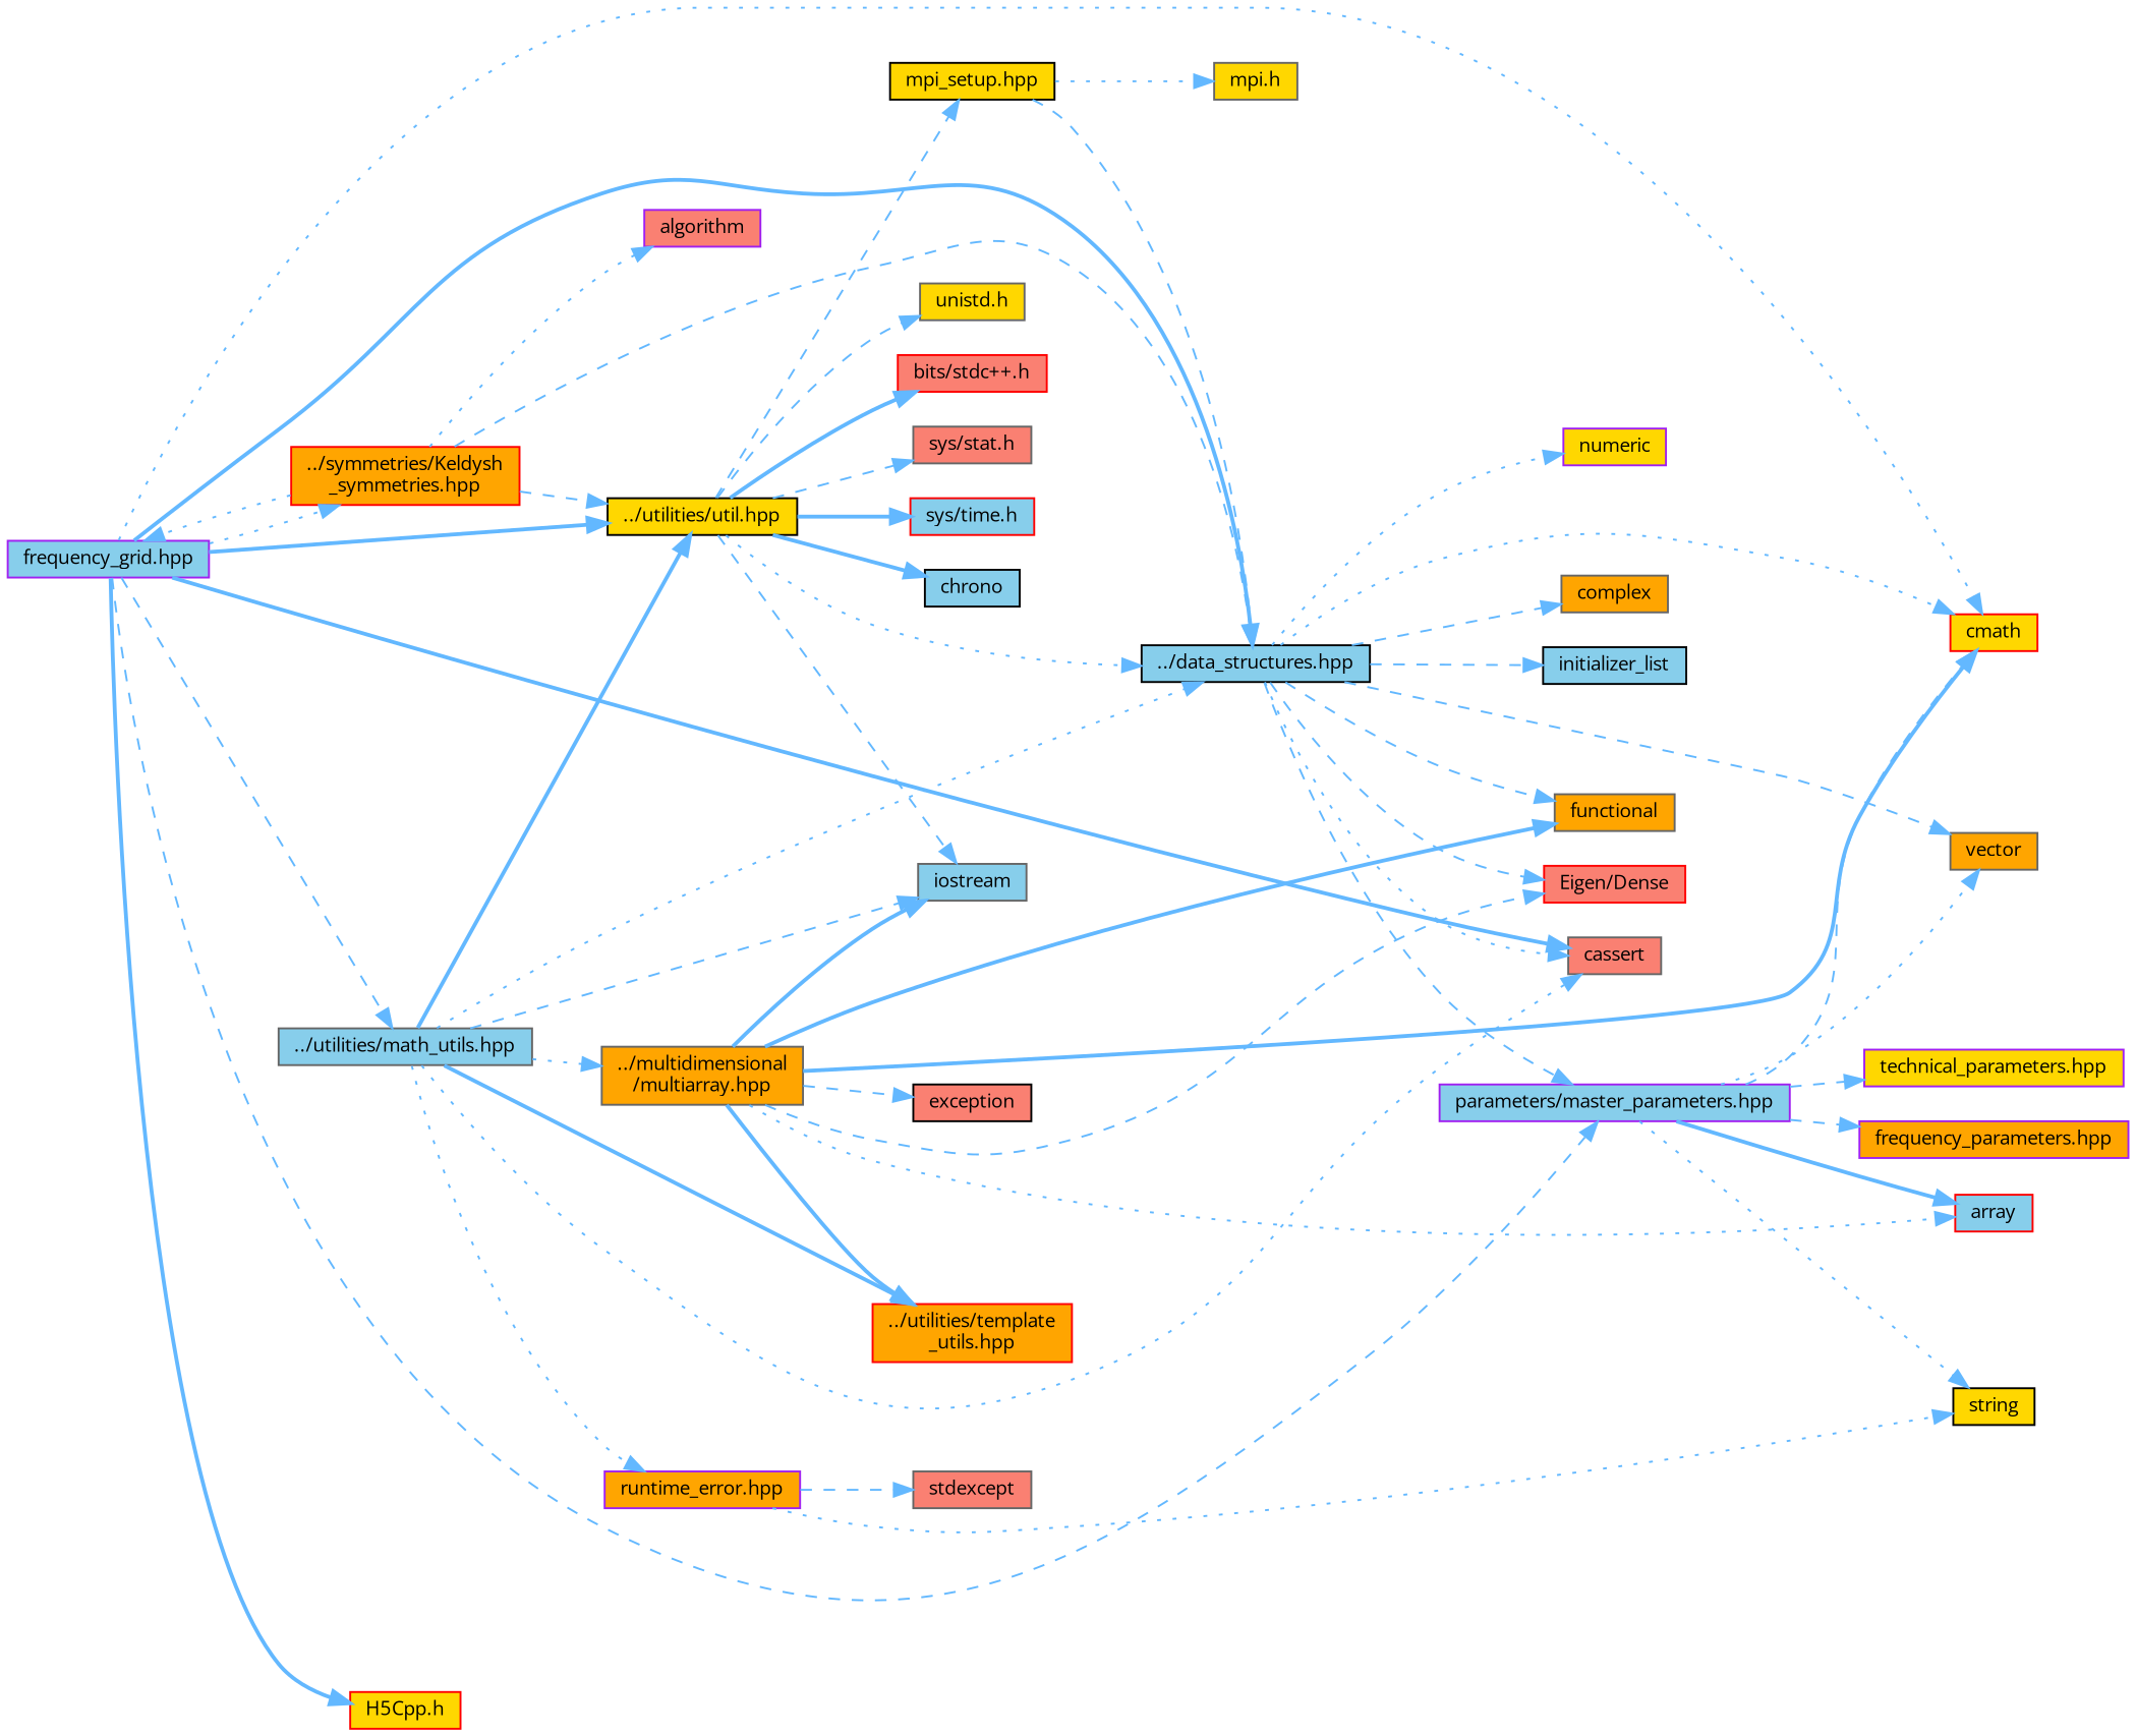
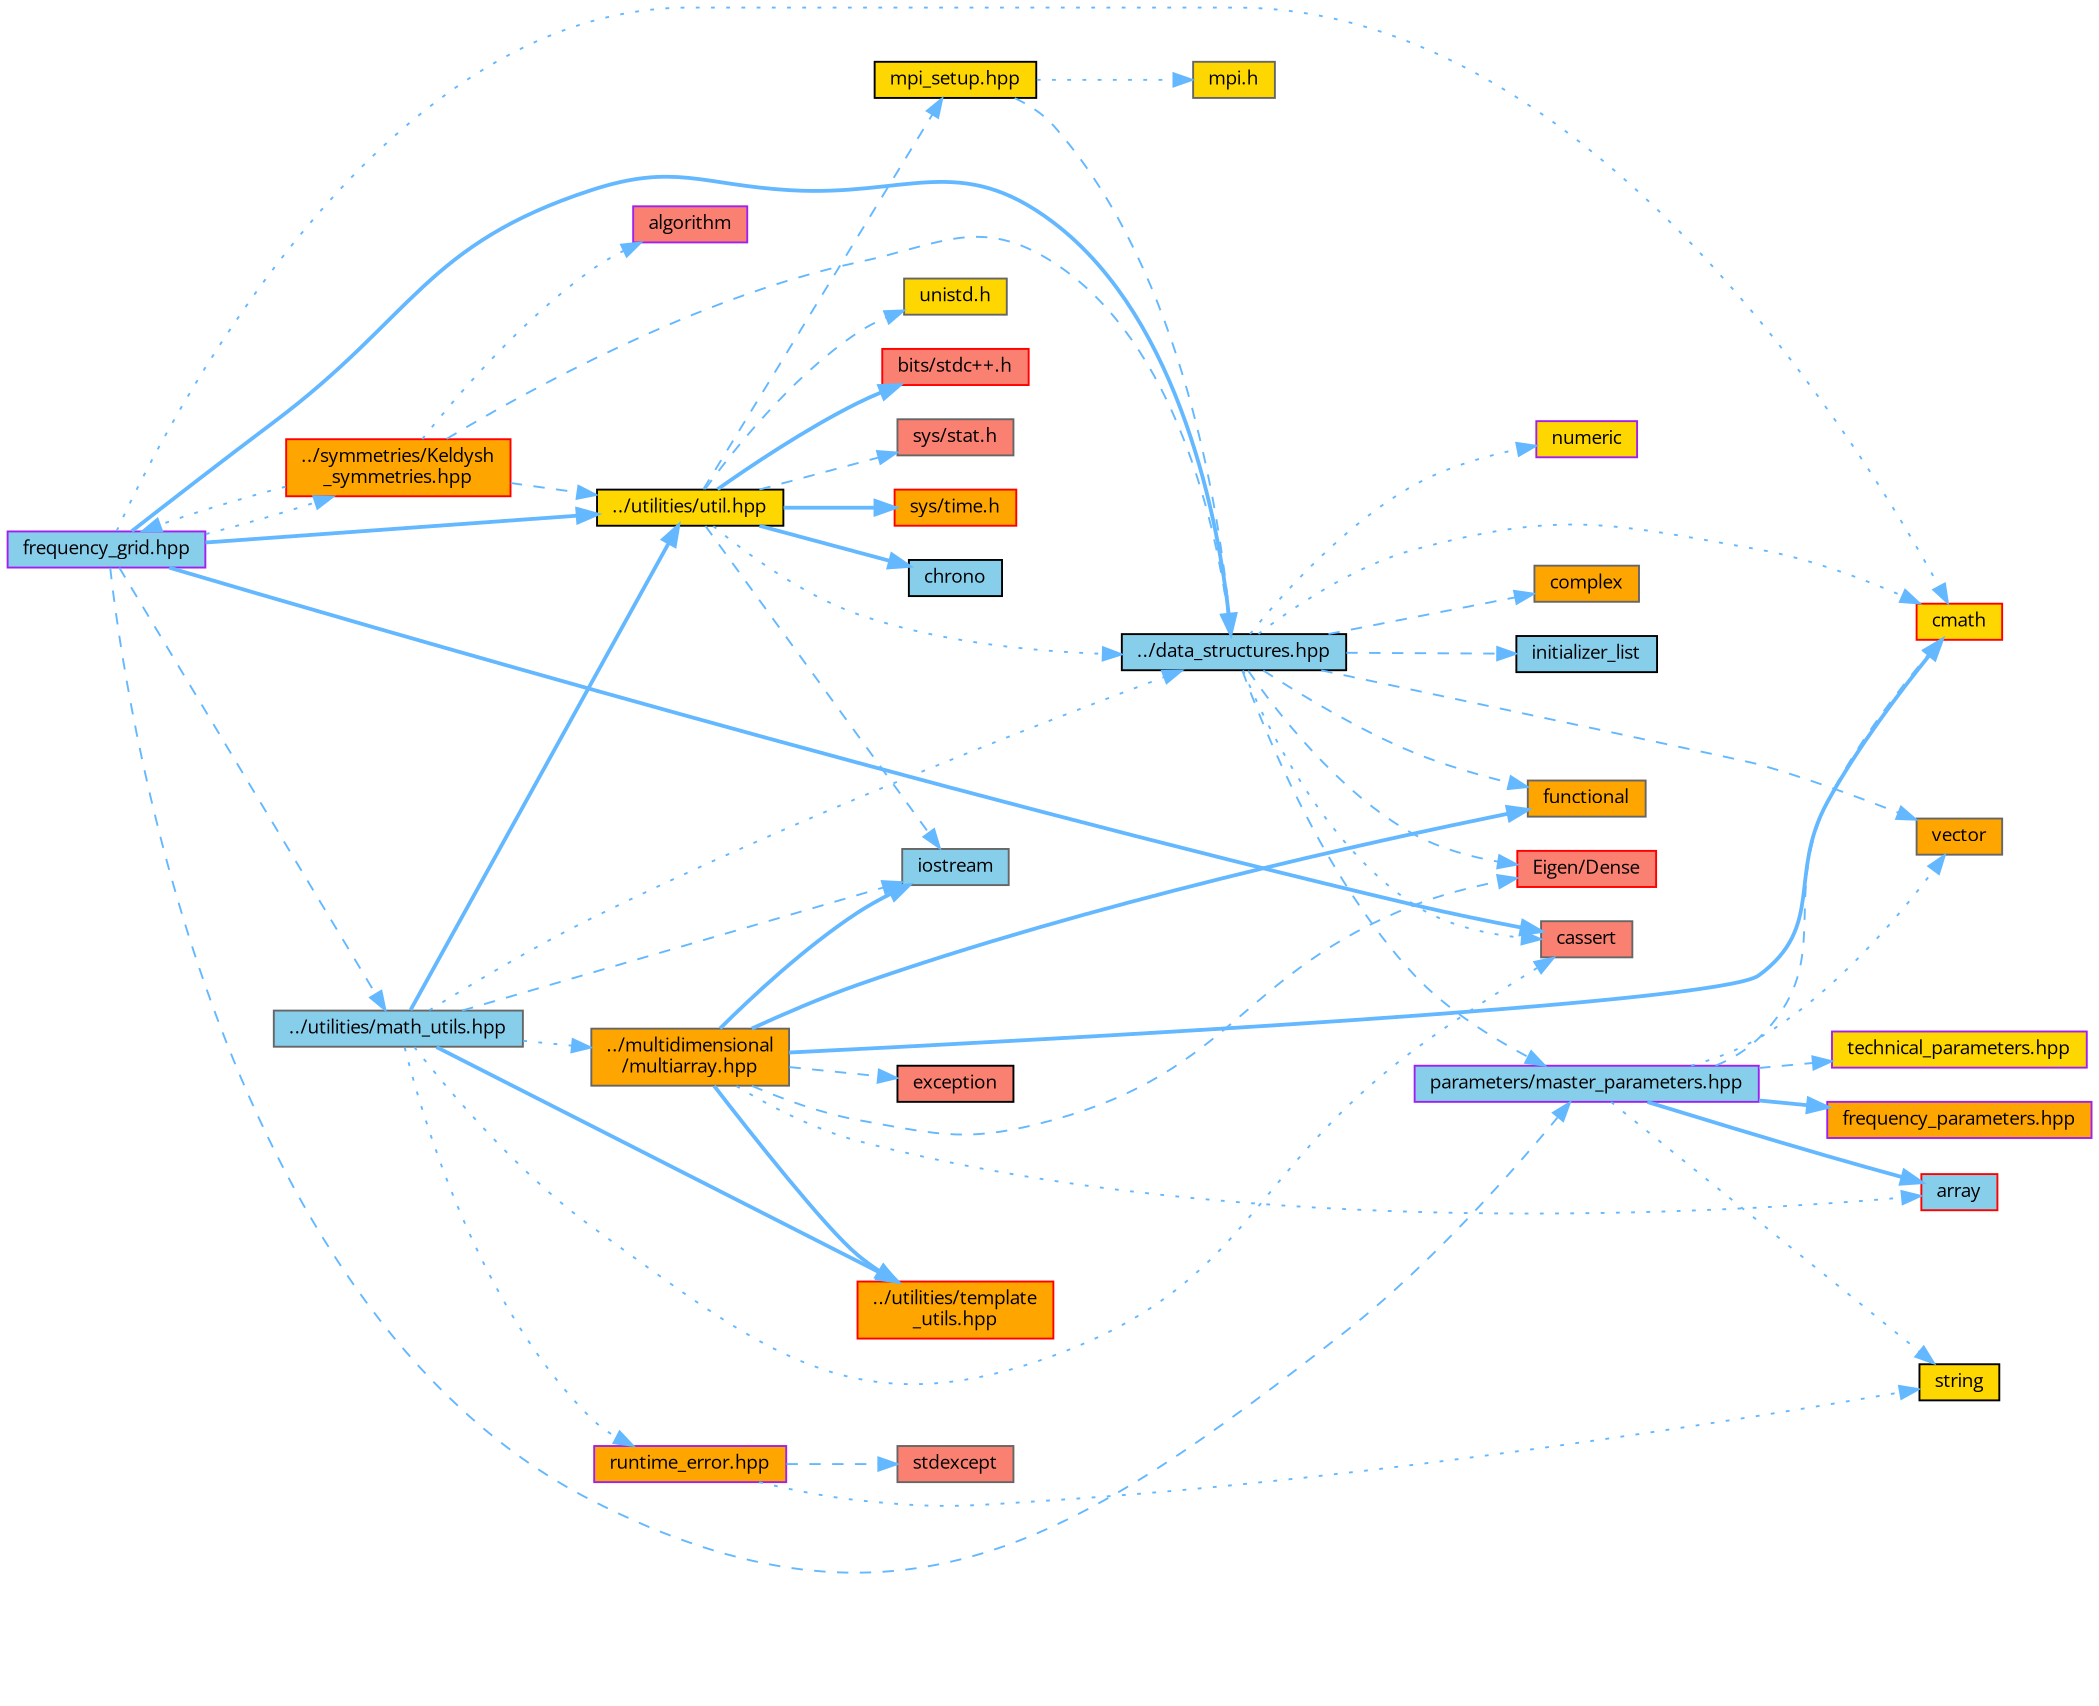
  digraph {
    fontname="Open Sans"
    rankdir=LR
    node [color=gray40 fillcolor=gold fontname="Open Sans" fontsize=10 shape=box style=filled]
    edge [color=steelblue1 fontname="Open Sans" fontsize=10 labelfontname=Helvetica labelfontsize=10 style=dashed]
    n1 [color=purple fillcolor=skyblue fontcolor=black height=0.2 label="frequency_grid.hpp" width=0.4]
    n2 [color=red height=0.2 label=cmath width=0.4]
    n3 [color=black fillcolor=skyblue height=0.2 label="../data_structures.hpp" width=0.4]
    n4 [fillcolor=salmon height=0.2 label=cassert width=0.4]
    n5 [color=purple fillcolor=skyblue height=0.2 label="parameters/master_parameters.hpp" width=0.4]
    n6 [color=black height=0.2 label="../utilities/util.hpp" width=0.4]
    n7 [fillcolor=skyblue height=0.2 label="../utilities/math_utils.hpp" width=0.4]
    n8 [color=red fillcolor=orange height=0.2 label="../symmetries/Keldysh\l_symmetries.hpp" width=0.4]
-   n9 [color=red height=0.2 label="H5Cpp.h" width=0.4]
    n10 [fillcolor=orange height=0.2 label=complex width=0.4]
    n11 [fillcolor=orange height=0.2 label=vector width=0.4]
    n12 [color=black fillcolor=skyblue height=0.2 label=initializer_list width=0.4]
    n13 [fillcolor=orange height=0.2 label=functional width=0.4]
    n14 [color=purple height=0.2 label=numeric width=0.4]
    n15 [color=red fillcolor=salmon height=0.2 label="Eigen/Dense" width=0.4]
    n16 [color=black height=0.2 label=string width=0.4]
    n17 [color=red fillcolor=skyblue height=0.2 label=array width=0.4]
    n18 [color=purple fillcolor=orange height=0.2 label="frequency_parameters.hpp" width=0.4]
    n19 [color=purple height=0.2 label="technical_parameters.hpp" width=0.4]
-   n20 [color=red fillcolor=skyblue height=0.2 label="sys/time.h" width=0.4]
+   n20 [color=red fillcolor=orange height=0.2 label="sys/time.h" width=0.4]
    n21 [color=black fillcolor=skyblue height=0.2 label=chrono width=0.4]
    n22 [height=0.2 label="unistd.h" width=0.4]
    n23 [fillcolor=skyblue height=0.2 label=iostream width=0.4]
    n24 [color=red fillcolor=salmon height=0.2 label="bits/stdc++.h" width=0.4]
    n25 [fillcolor=salmon height=0.2 label="sys/stat.h" width=0.4]
    n26 [color=black height=0.2 label="mpi_setup.hpp" width=0.4]
    n27 [fillcolor=orange height=0.2 label="../multidimensional\l/multiarray.hpp" width=0.4]
    n28 [color=red fillcolor=orange height=0.2 label="../utilities/template\l_utils.hpp" width=0.4]
    n29 [color=purple fillcolor=orange height=0.2 label="runtime_error.hpp" width=0.4]
    n30 [color=purple fillcolor=salmon height=0.2 label=algorithm width=0.4]
    n31 [height=0.2 label="mpi.h" width=0.4]
    n32 [color=black fillcolor=salmon height=0.2 label=exception width=0.4]
    n33 [fillcolor=salmon height=0.2 label=stdexcept width=0.4]
    n1 -> n2 [style=dotted]
    n1 -> n3 [style=bold]
    n1 -> n4 [style=bold]
    n1 -> n5
    n1 -> n6 [style=bold]
    n1 -> n7
    n1 -> n8 [style=dotted]
-   n1 -> n9 [style=bold]
    n3 -> n2 [style=dotted]
    n3 -> n4 [style=dotted]
    n3 -> n5
    n3 -> n10
    n3 -> n11
    n3 -> n12
    n3 -> n13
    n3 -> n14 [style=dotted]
    n3 -> n15
    n5 -> n2
    n5 -> n11 [style=dotted]
    n5 -> n16 [style=dotted]
    n5 -> n17 [style=bold]
-   n5 -> n18
+   n5 -> n18 [style=bold]
    n5 -> n19
    n6 -> n3 [style=dotted]
    n6 -> n20 [style=bold]
    n6 -> n21 [style=bold]
    n6 -> n22
    n6 -> n23
    n6 -> n24 [style=bold]
    n6 -> n25
    n6 -> n26
    n7 -> n3 [style=dotted]
    n7 -> n4 [style=dotted]
    n7 -> n6 [style=bold]
    n7 -> n23
    n7 -> n27 [style=dotted]
    n7 -> n28 [style=bold]
    n7 -> n29 [style=dotted]
    n8 -> n1 [style=dotted]
    n8 -> n3
    n8 -> n6
    n8 -> n30 [style=dotted]
    n26 -> n3
    n26 -> n31 [style=dotted]
    n27 -> n2 [style=bold]
    n27 -> n13 [style=bold]
    n27 -> n15
    n27 -> n17 [style=dotted]
    n27 -> n23 [style=bold]
    n27 -> n28 [style=bold]
    n27 -> n32
    n29 -> n16 [style=dotted]
    n29 -> n33
  }
